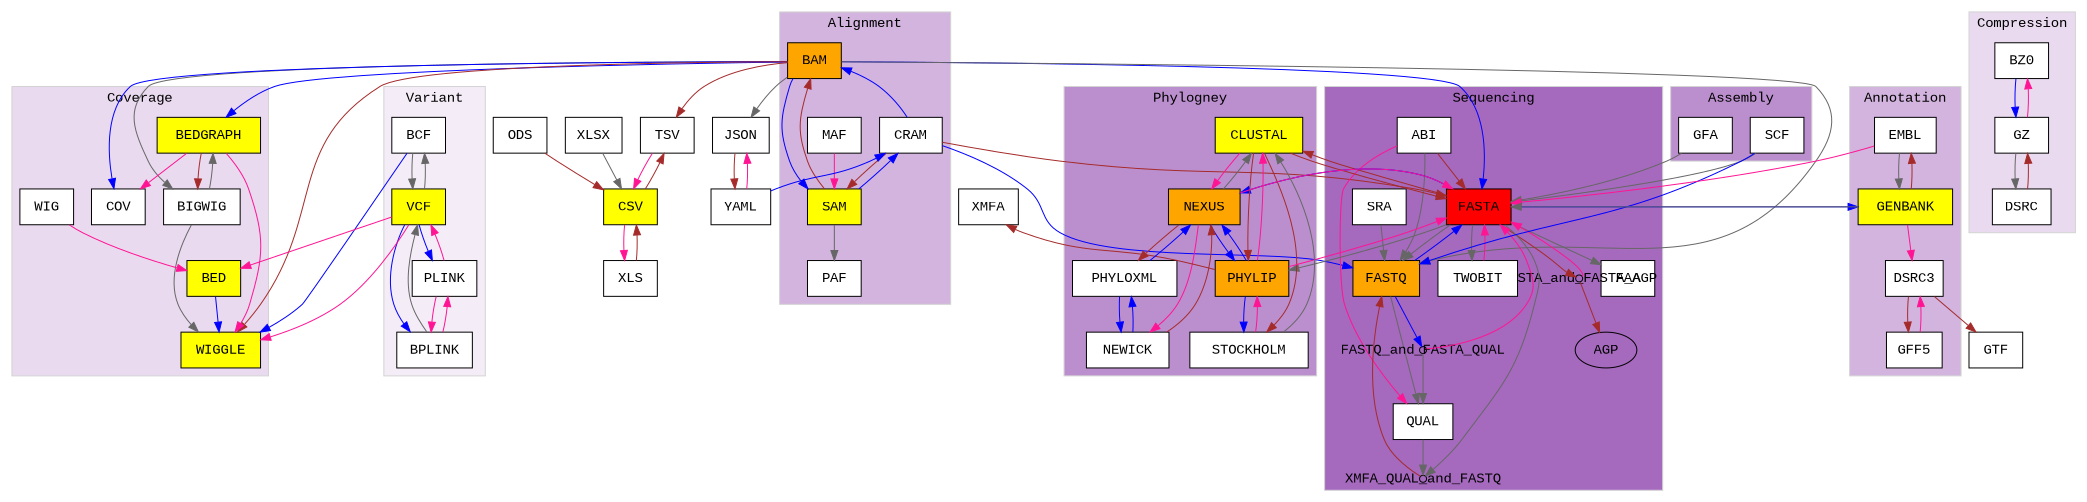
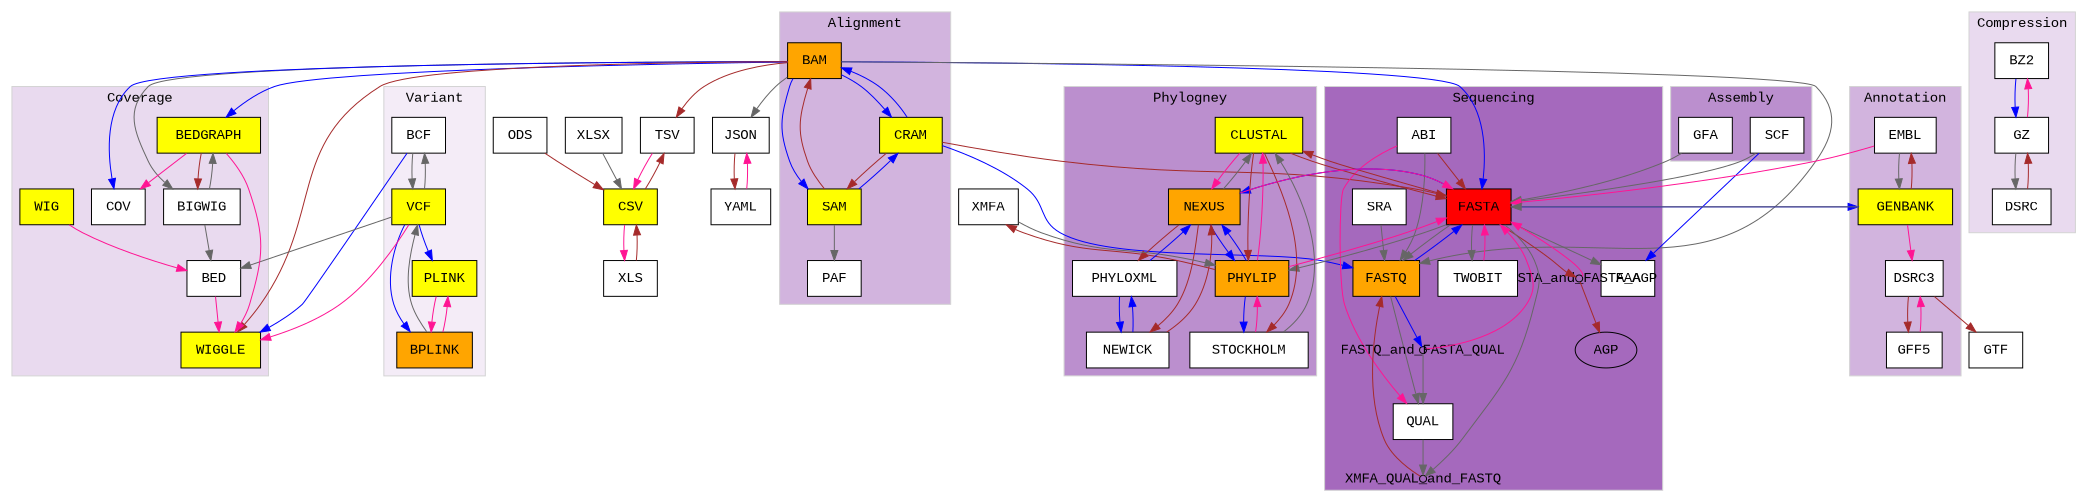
  strict digraph {
    fontname="Liberation Mono"
    node [fillcolor=white fontname="Liberation Mono" shape=rectangle style=filled]
    edge [alpha=0.5 color=gray40 fontname="Liberation Mono" minlen=1]
    BAM [fillcolor=orange height=0.5 url="https://bioconvert.readthedocs.io/en/main/formats.html#BAM" width=0.75]
-   CRAM [height=0.5 url="https://bioconvert.readthedocs.io/en/main/formats.html#CRAM" width=0.875]
+   CRAM [fillcolor=yellow height=0.5 url="https://bioconvert.readthedocs.io/en/main/formats.html#CRAM" width=0.875]
    SAM [fillcolor=yellow height=0.5 url="https://bioconvert.readthedocs.io/en/main/formats.html#SAM" width=0.75]
    PAF [height=0.5 url="https://bioconvert.readthedocs.io/en/main/formats.html#PAF" width=0.75]
-   MAF [height=0.5 url="https://bioconvert.readthedocs.io/en/main/formats.html#MAF" width=0.75]
    ABI [height=0.5 url="https://bioconvert.readthedocs.io/en/main/formats.html#ABI" width=0.75]
    FASTA [fillcolor=red height=0.5 url="https://bioconvert.readthedocs.io/en/main/formats.html#FASTA" width=0.90278]
    FASTQ [fillcolor=orange height=0.5 url="https://bioconvert.readthedocs.io/en/main/formats.html#FASTQ" width=0.93056]
    QUAL [height=0.5 url="https://bioconvert.readthedocs.io/en/main/formats.html#QUAL" width=0.83333]
    FAA [height=0.5 url="https://bioconvert.readthedocs.io/en/main/formats.html#FAA" width=0.75]
    FASTA_and_FASTA_AGP [fixedsize=True height=0.097222 shape=circle styled=filled width=0.097222 style=""]
    TWOBIT [height=0.5 url="https://bioconvert.readthedocs.io/en/main/formats.html#TWOBIT" width=1.1111]
    n13 [fixedsize=True height=0.097222 label=XMFA_QUAL_and_FASTQ shape=circle styled=filled width=0.097222 style=""]
    FASTQ_and_FASTA_QUAL [fixedsize=True height=0.097222 shape=circle styled=filled width=0.097222 style=""]
    AGP [height=0.5 width=0.86659 shape="" style=""]
    SRA [height=0.5 url="https://bioconvert.readthedocs.io/en/main/formats.html#SRA" width=0.75]
    BCF [height=0.5 url="https://bioconvert.readthedocs.io/en/main/formats.html#BCF" width=0.75]
    VCF [fillcolor=yellow height=0.5 url="https://bioconvert.readthedocs.io/en/main/formats.html#VCF" width=0.75]
-   BPLINK [height=0.5 url="https://bioconvert.readthedocs.io/en/main/formats.html#BPLINK" width=1.0556]
-   PLINK [height=0.5 url="https://bioconvert.readthedocs.io/en/main/formats.html#PLINK" width=0.90278]
+   BPLINK [fillcolor=orange height=0.5 url="https://bioconvert.readthedocs.io/en/main/formats.html#BPLINK" width=1.0556]
+   PLINK [fillcolor=yellow height=0.5 url="https://bioconvert.readthedocs.io/en/main/formats.html#PLINK" width=0.90278]
    GFA [height=0.5 url="https://bioconvert.readthedocs.io/en/main/formats.html#GFA" width=0.75]
    SCF [height=0.5 url="https://bioconvert.readthedocs.io/en/main/formats.html#SCF" width=0.75]
    EMBL [height=0.5 url="https://bioconvert.readthedocs.io/en/main/formats.html#EMBL" width=0.86111]
    GENBANK [fillcolor=yellow height=0.5 url="https://bioconvert.readthedocs.io/en/main/formats.html#GENBANK" width=1.3194]
    n25 [height=0.5 label=DSRC3 url="https://bioconvert.readthedocs.io/en/main/formats.html#GFF3" width=0.77778]
    n26 [height=0.5 label=GFF5 url="https://bioconvert.readthedocs.io/en/main/formats.html#GFF2" width=0.77778]
-   BZ2 [height=0.5 url="https://bioconvert.readthedocs.io/en/main/formats.html#BZ2" width=0.75 label=BZ0]
+   BZ2 [height=0.5 url="https://bioconvert.readthedocs.io/en/main/formats.html#BZ2" width=0.75]
    GZ [height=0.5 url="https://bioconvert.readthedocs.io/en/main/formats.html#GZ" width=0.75]
    DSRC [height=0.5 url="https://bioconvert.readthedocs.io/en/main/formats.html#DSRC" width=0.81944]
    BEDGRAPH [fillcolor=yellow height=0.5 url="https://bioconvert.readthedocs.io/en/main/formats.html#BEDGRAPH" width=1.4444]
    BIGWIG [height=0.5 url="https://bioconvert.readthedocs.io/en/main/formats.html#BIGWIG" width=1.0694]
    COV [height=0.5 url="https://bioconvert.readthedocs.io/en/main/formats.html#COV" width=0.75]
    WIGGLE [fillcolor=yellow height=0.5 url="https://bioconvert.readthedocs.io/en/main/formats.html#WIGGLE" width=1.1111]
-   BED [fillcolor=yellow height=0.5 url="https://bioconvert.readthedocs.io/en/main/formats.html#BED" width=0.75]
-   WIG [height=0.5 url="https://bioconvert.readthedocs.io/en/main/formats.html#WIG" width=0.75]
+   BED [height=0.5 url="https://bioconvert.readthedocs.io/en/main/formats.html#BED" width=0.75]
+   WIG [fillcolor=yellow height=0.5 url="https://bioconvert.readthedocs.io/en/main/formats.html#WIG" width=0.75]
    CLUSTAL [fillcolor=yellow height=0.5 url="https://bioconvert.readthedocs.io/en/main/formats.html#CLUSTAL" width=1.2222]
    NEXUS [fillcolor=orange height=0.5 url="https://bioconvert.readthedocs.io/en/main/formats.html#NEXUS" width=1]
    PHYLIP [fillcolor=orange height=0.5 url="https://bioconvert.readthedocs.io/en/main/formats.html#PHYLIP" width=1.0278]
    STOCKHOLM [height=0.5 url="https://bioconvert.readthedocs.io/en/main/formats.html#STOCKHOLM" width=1.6528]
    NEWICK [height=0.5 url="https://bioconvert.readthedocs.io/en/main/formats.html#NEWICK" width=1.1528]
    PHYLOXML [height=0.5 url="https://bioconvert.readthedocs.io/en/main/formats.html#PHYLOXML" width=1.4583]
    JSON [height=0.5 url="https://bioconvert.readthedocs.io/en/main/formats.html#JSON" width=0.79167]
    TSV [height=0.5 url="https://bioconvert.readthedocs.io/en/main/formats.html#TSV" width=0.75]
    GTF [height=0.5 url="https://bioconvert.readthedocs.io/en/main/formats.html#GTF" width=0.75]
    XMFA [height=0.5 url="https://bioconvert.readthedocs.io/en/main/formats.html#XMFA" width=0.83333]
    YAML [height=0.5 url="https://bioconvert.readthedocs.io/en/main/formats.html#YAML" width=0.83333]
    CSV [fillcolor=yellow height=0.5 url="https://bioconvert.readthedocs.io/en/main/formats.html#CSV" width=0.75]
    XLS [height=0.5 url="https://bioconvert.readthedocs.io/en/main/formats.html#XLS" width=0.75]
    ODS [height=0.5 url="https://bioconvert.readthedocs.io/en/main/formats.html#ODS" width=0.75]
    XLSX [height=0.5 url="https://bioconvert.readthedocs.io/en/main/formats.html#XLSX" width=0.79167]
    subgraph cluster_1 {
      color=lightgrey
      fillcolor="#D2B4DE"
      label=Alignment
      shape=circle
      style=filled
      BAM
      CRAM
      SAM
      PAF
-     MAF
    }
    subgraph cluster_2 {
      color=lightgrey
      fillcolor="#A569BD"
      label=Sequencing
      shape=circle
      style=filled
      ABI
      FASTA
      FASTQ
      QUAL
      FAA
      FASTA_and_FASTA_AGP
      TWOBIT
      n13
      FASTQ_and_FASTA_QUAL
      AGP
      SRA
    }
    subgraph cluster_3 {
      color=lightgrey
      fillcolor="#F4ECF7"
      label=Variant
      shape=box
      style=filled
      BCF
      VCF
      BPLINK
      PLINK
    }
    subgraph cluster_4 {
      color=lightgrey
      fillcolor="#BB8FCE"
      label=Assembly
      shape=box
      style=filled
      GFA
      SCF
    }
    subgraph cluster_5 {
      color=lightgrey
      fillcolor="#D2B4DE"
      label=Annotation
      shape=box
      style=filled
      EMBL
      GENBANK
      n25
      n26
    }
    subgraph cluster_6 {
      color=lightgrey
      fillcolor="#E9DAEF"
      label=Compression
      shape=box
      style=filled
      BZ2
      GZ
      DSRC
    }
    subgraph cluster_7 {
      color=lightgrey
      fillcolor="#E9DAEF"
      label=Coverage
      shape=box
      style=filled
      BEDGRAPH
      BIGWIG
      COV
      WIGGLE
      BED
      WIG
    }
    subgraph cluster_8 {
      color=lightgrey
      fillcolor="#BB8FCE"
      label=Phylogney
      shape=box
      style=filled
      CLUSTAL
      NEXUS
      PHYLIP
      STOCKHOLM
      NEWICK
      PHYLOXML
    }
-   YAML -> CRAM [color=blue]
+   BAM -> CRAM [color=blue]
    BAM -> SAM [color=blue]
    BAM -> FASTA [color=blue]
    BAM -> FASTQ
    BAM -> BEDGRAPH [color=blue]
    BAM -> BIGWIG
    BAM -> COV [color=blue]
    BAM -> WIGGLE [color=brown]
    BAM -> JSON
    BAM -> TSV [color=brown]
    CRAM -> BAM [color=blue]
    CRAM -> SAM [color=brown]
    CRAM -> FASTA [color=brown]
    CRAM -> FASTQ [color=blue]
    SAM -> BAM [color=brown]
    SAM -> CRAM [color=blue]
    SAM -> PAF
-   MAF -> SAM [color=deeppink]
    ABI -> FASTA [color=brown]
    ABI -> FASTQ
    ABI -> QUAL [color=deeppink]
    FASTA -> FASTQ
    FASTA -> FAA
    FASTA -> FASTA_and_FASTA_AGP [color=brown alpha="" minlen=""]
    FASTA -> TWOBIT
    FASTA -> n13 [alpha="" minlen=""]
    FASTA -> GENBANK [color=blue]
    FASTA -> CLUSTAL [color=brown]
    FASTA -> NEXUS [color=blue]
    FASTA -> PHYLIP
    FASTQ -> FASTA [color=blue]
    FASTQ -> QUAL
    FASTQ -> FASTQ_and_FASTA_QUAL [color=blue alpha="" minlen=""]
    QUAL -> n13 [alpha="" minlen=""]
    FASTA_and_FASTA_AGP -> FASTA [color=deeppink alpha="" minlen=""]
    FASTA_and_FASTA_AGP -> AGP [color=brown alpha="" minlen=""]
    TWOBIT -> FASTA [color=deeppink]
    n13 -> FASTQ [color=brown alpha="" minlen=""]
    FASTQ_and_FASTA_QUAL -> FASTA [color=deeppink alpha="" minlen=""]
    FASTQ_and_FASTA_QUAL -> QUAL [alpha="" minlen=""]
    SRA -> FASTQ
    BCF -> VCF
    BCF -> WIGGLE [color=blue]
    VCF -> BCF
    VCF -> BPLINK [color=blue]
    VCF -> PLINK [color=blue]
    VCF -> WIGGLE [color=deeppink]
-   VCF -> BED [color=deeppink]
+   VCF -> BED
    BPLINK -> VCF
    BPLINK -> PLINK [color=deeppink]
-   PLINK -> VCF [color=deeppink]
    PLINK -> BPLINK [color=deeppink]
    GFA -> FASTA
    SCF -> FASTA
-   SCF -> FASTQ [color=blue]
+   SCF -> FAA [color=blue]
    EMBL -> FASTA [color=deeppink]
    EMBL -> GENBANK
    GENBANK -> FASTA
    GENBANK -> EMBL [color=brown]
    GENBANK -> n25 [color=deeppink]
    n25 -> n26 [color=brown]
    n25 -> GTF [color=brown]
    n26 -> n25 [color=deeppink]
    BZ2 -> GZ [color=blue]
    GZ -> BZ2 [color=deeppink]
    GZ -> DSRC
    DSRC -> GZ [color=brown]
    BEDGRAPH -> BIGWIG [color=brown]
    BEDGRAPH -> COV [color=deeppink]
    BEDGRAPH -> WIGGLE [color=deeppink]
    BIGWIG -> BEDGRAPH
-   BIGWIG -> WIGGLE
-   BED -> WIGGLE [color=blue]
+   BIGWIG -> BED
+   BED -> WIGGLE [color=deeppink]
    WIG -> BED [color=deeppink]
    CLUSTAL -> FASTA [color=brown]
    CLUSTAL -> NEXUS [color=deeppink]
    CLUSTAL -> PHYLIP [color=brown]
    CLUSTAL -> STOCKHOLM [color=brown]
    NEXUS -> FASTA [color=deeppink]
    NEXUS -> CLUSTAL
    NEXUS -> PHYLIP [color=blue]
-   NEXUS -> NEWICK [color=deeppink]
+   NEXUS -> NEWICK [color=brown]
    NEXUS -> PHYLOXML [color=brown]
    PHYLIP -> FASTA [color=deeppink]
    PHYLIP -> CLUSTAL [color=deeppink]
    PHYLIP -> NEXUS [color=blue]
    PHYLIP -> STOCKHOLM [color=blue]
    PHYLIP -> XMFA [color=brown]
    STOCKHOLM -> CLUSTAL
    STOCKHOLM -> PHYLIP [color=deeppink]
    NEWICK -> NEXUS [color=brown]
    NEWICK -> PHYLOXML [color=blue]
    PHYLOXML -> NEXUS [color=blue]
    PHYLOXML -> NEWICK [color=blue]
    JSON -> YAML [color=brown]
    TSV -> CSV [color=deeppink]
+   XMFA -> PHYLIP
    YAML -> JSON [color=deeppink]
    CSV -> TSV [color=brown]
    CSV -> XLS [color=deeppink]
    XLS -> CSV [color=brown]
    ODS -> CSV [color=brown]
    XLSX -> CSV
  }
